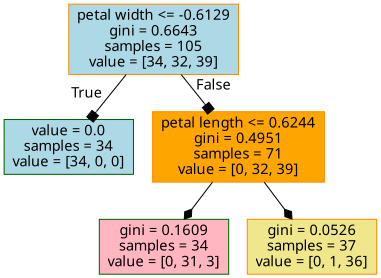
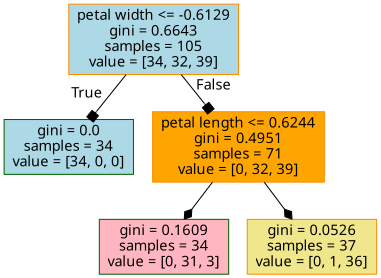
  digraph {
    fontname="Noto Sans"
    node [shape=box style=filled fillcolor=lightblue color=darkorange fontname="Noto Sans"]
    edge [arrowhead=box fontname="Noto Sans"]
    n1 [label="petal width <= -0.6129\ngini = 0.6643\nsamples = 105\nvalue = [34, 32, 39]"]
-   n2 [label="value = 0.0\nsamples = 34\nvalue = [34, 0, 0]" color=darkgreen]
+   n2 [label="gini = 0.0\nsamples = 34\nvalue = [34, 0, 0]" color=darkgreen]
    n3 [label="petal length <= 0.6244\ngini = 0.4951\nsamples = 71\nvalue = [0, 32, 39]" fillcolor=orange]
    n4 [label="gini = 0.1609\nsamples = 34\nvalue = [0, 31, 3]" fillcolor=lightpink color=darkgreen]
    n5 [label="gini = 0.0526\nsamples = 37\nvalue = [0, 1, 36]" fillcolor=khaki]
    n1 -> n2 [headlabel=True labelangle=45 labeldistance=2.5]
    n1 -> n3 [headlabel=False labelangle=-45 labeldistance=2.5]
    n3 -> n4 [arrowhead=diamond]
    n3 -> n5 [arrowhead=diamond]
  }
